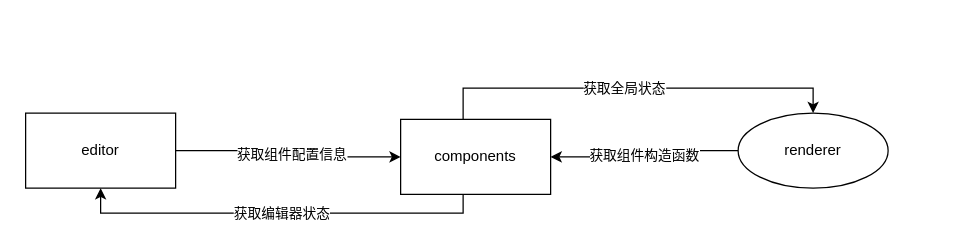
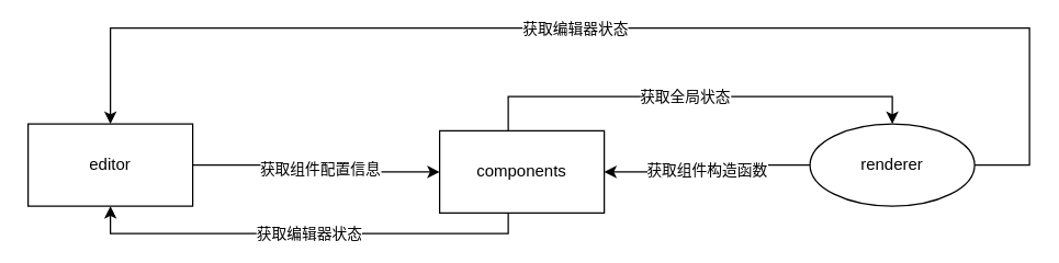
  <mxCell id="0" />
  <mxCell id="1" parent="0" />
  <mxCell id="2" style="edgeStyle=orthogonalEdgeStyle;rounded=0;orthogonalLoop=1;jettySize=auto;html=1;entryX=0;entryY=0.5;entryDx=0;entryDy=0;" parent="1" source="4" target="14" edge="1"><mxGeometry relative="1" as="geometry" /></mxCell>
  <mxCell id="3" value="获取组件配置信息" style="edgeLabel;html=1;align=center;verticalAlign=middle;resizable=0;points=[];" parent="2" vertex="1" connectable="0"><mxGeometry x="-0.012" y="2" relative="1" as="geometry"><mxPoint y="1" as="offset" /></mxGeometry></mxCell>
  <mxCell id="4" value="editor" style="rounded=0;whiteSpace=wrap;html=1;" parent="1" vertex="1"><mxGeometry x="20" y="90" width="120" height="60" as="geometry" /></mxCell>
  <mxCell id="5" style="edgeStyle=orthogonalEdgeStyle;rounded=0;orthogonalLoop=1;jettySize=auto;html=1;entryX=1;entryY=0.5;entryDx=0;entryDy=0;" parent="1" source="9" target="14" edge="1"><mxGeometry relative="1" as="geometry" /></mxCell>
  <mxCell id="6" value="获取组件构造函数" style="edgeLabel;html=1;align=center;verticalAlign=middle;resizable=0;points=[];" parent="5" vertex="1" connectable="0"><mxGeometry y="-1" relative="1" as="geometry"><mxPoint as="offset" /></mxGeometry></mxCell>
+ <mxCell id="7" style="edgeStyle=orthogonalEdgeStyle;rounded=0;orthogonalLoop=1;jettySize=auto;html=1;entryX=0.5;entryY=0;entryDx=0;entryDy=0;" parent="1" source="9" target="4" edge="1"><mxGeometry relative="1" as="geometry"><Array as="points"><mxPoint x="750" y="120" /><mxPoint x="750" y="20" /><mxPoint x="80" y="20" /></Array></mxGeometry></mxCell>
+ <mxCell id="8" value="获取编辑器状态" style="edgeLabel;html=1;align=center;verticalAlign=middle;resizable=0;points=[];" parent="7" vertex="1" connectable="0"><mxGeometry x="0.073" relative="1" as="geometry"><mxPoint as="offset" /></mxGeometry></mxCell>
  <mxCell id="9" value="renderer" style="ellipse;whiteSpace=wrap;html=1;" parent="1" vertex="1"><mxGeometry x="590" y="90" width="120" height="60" as="geometry" /></mxCell>
  <mxCell id="10" style="edgeStyle=orthogonalEdgeStyle;rounded=0;orthogonalLoop=1;jettySize=auto;html=1;entryX=0.5;entryY=0;entryDx=0;entryDy=0;" parent="1" source="14" target="9" edge="1"><mxGeometry relative="1" as="geometry"><Array as="points"><mxPoint x="370" y="70" /><mxPoint x="650" y="70" /></Array></mxGeometry></mxCell>
  <mxCell id="11" value="获取全局状态" style="edgeLabel;html=1;align=center;verticalAlign=middle;resizable=0;points=[];" parent="10" vertex="1" connectable="0"><mxGeometry x="-0.056" y="2" relative="1" as="geometry"><mxPoint y="1" as="offset" /></mxGeometry></mxCell>
  <mxCell id="12" style="edgeStyle=orthogonalEdgeStyle;rounded=0;orthogonalLoop=1;jettySize=auto;html=1;entryX=0.5;entryY=1;entryDx=0;entryDy=0;" parent="1" source="14" target="4" edge="1"><mxGeometry relative="1" as="geometry"><Array as="points"><mxPoint x="370" y="170" /><mxPoint x="80" y="170" /></Array></mxGeometry></mxCell>
  <mxCell id="13" value="获取编辑器状态" style="edgeLabel;html=1;align=center;verticalAlign=middle;resizable=0;points=[];" parent="12" vertex="1" connectable="0"><mxGeometry x="-0.012" y="-1" relative="1" as="geometry"><mxPoint as="offset" /></mxGeometry></mxCell>
  <mxCell id="14" value="components" style="rounded=0;whiteSpace=wrap;html=1;" parent="1" vertex="1"><mxGeometry x="320" y="95" width="120" height="60" as="geometry" /></mxCell>
